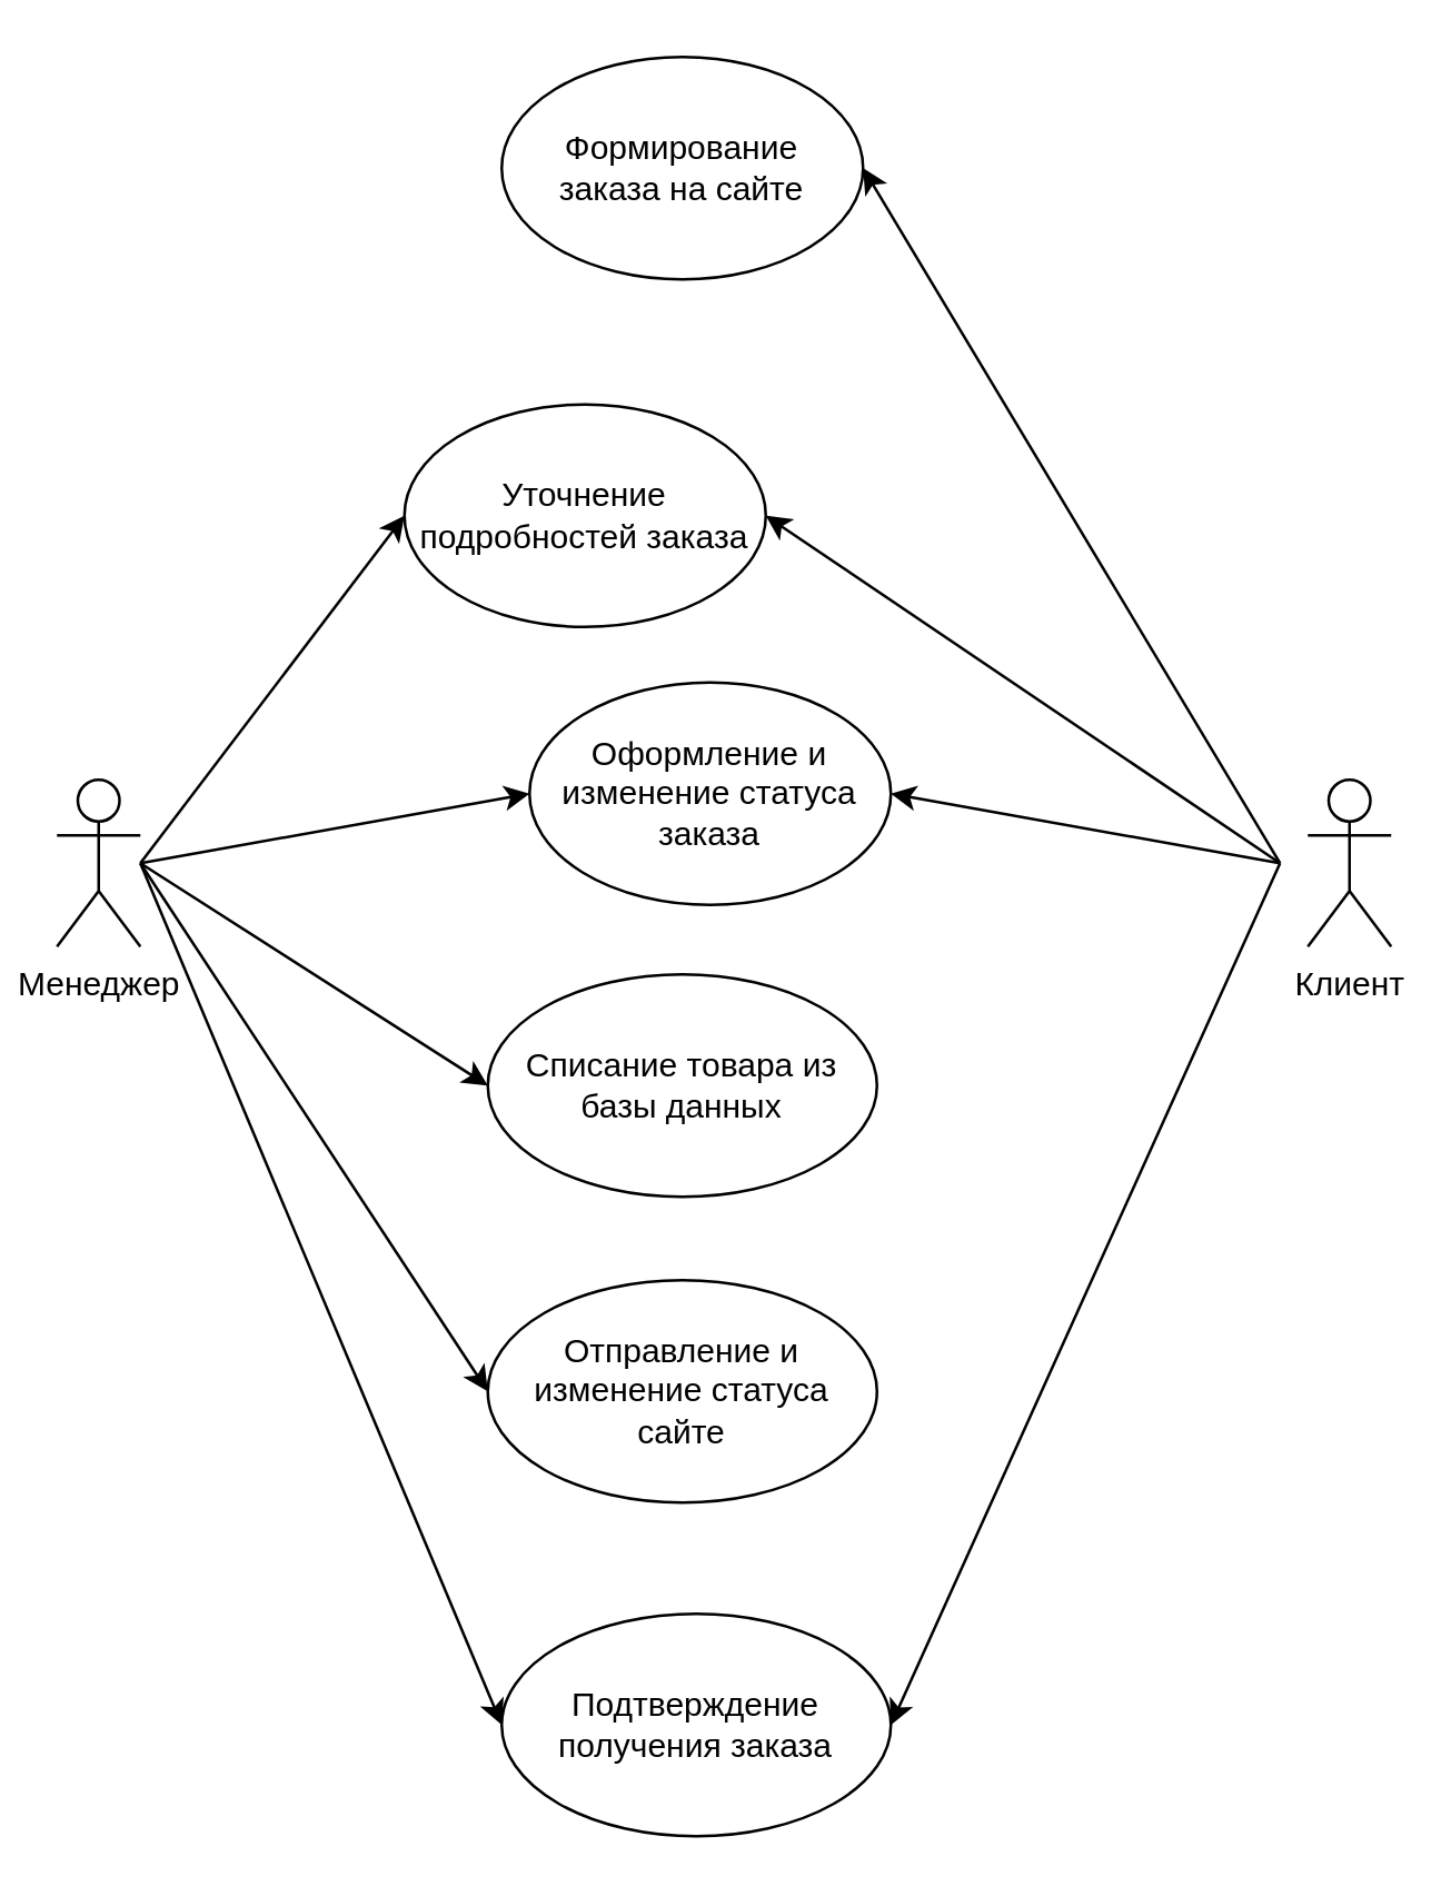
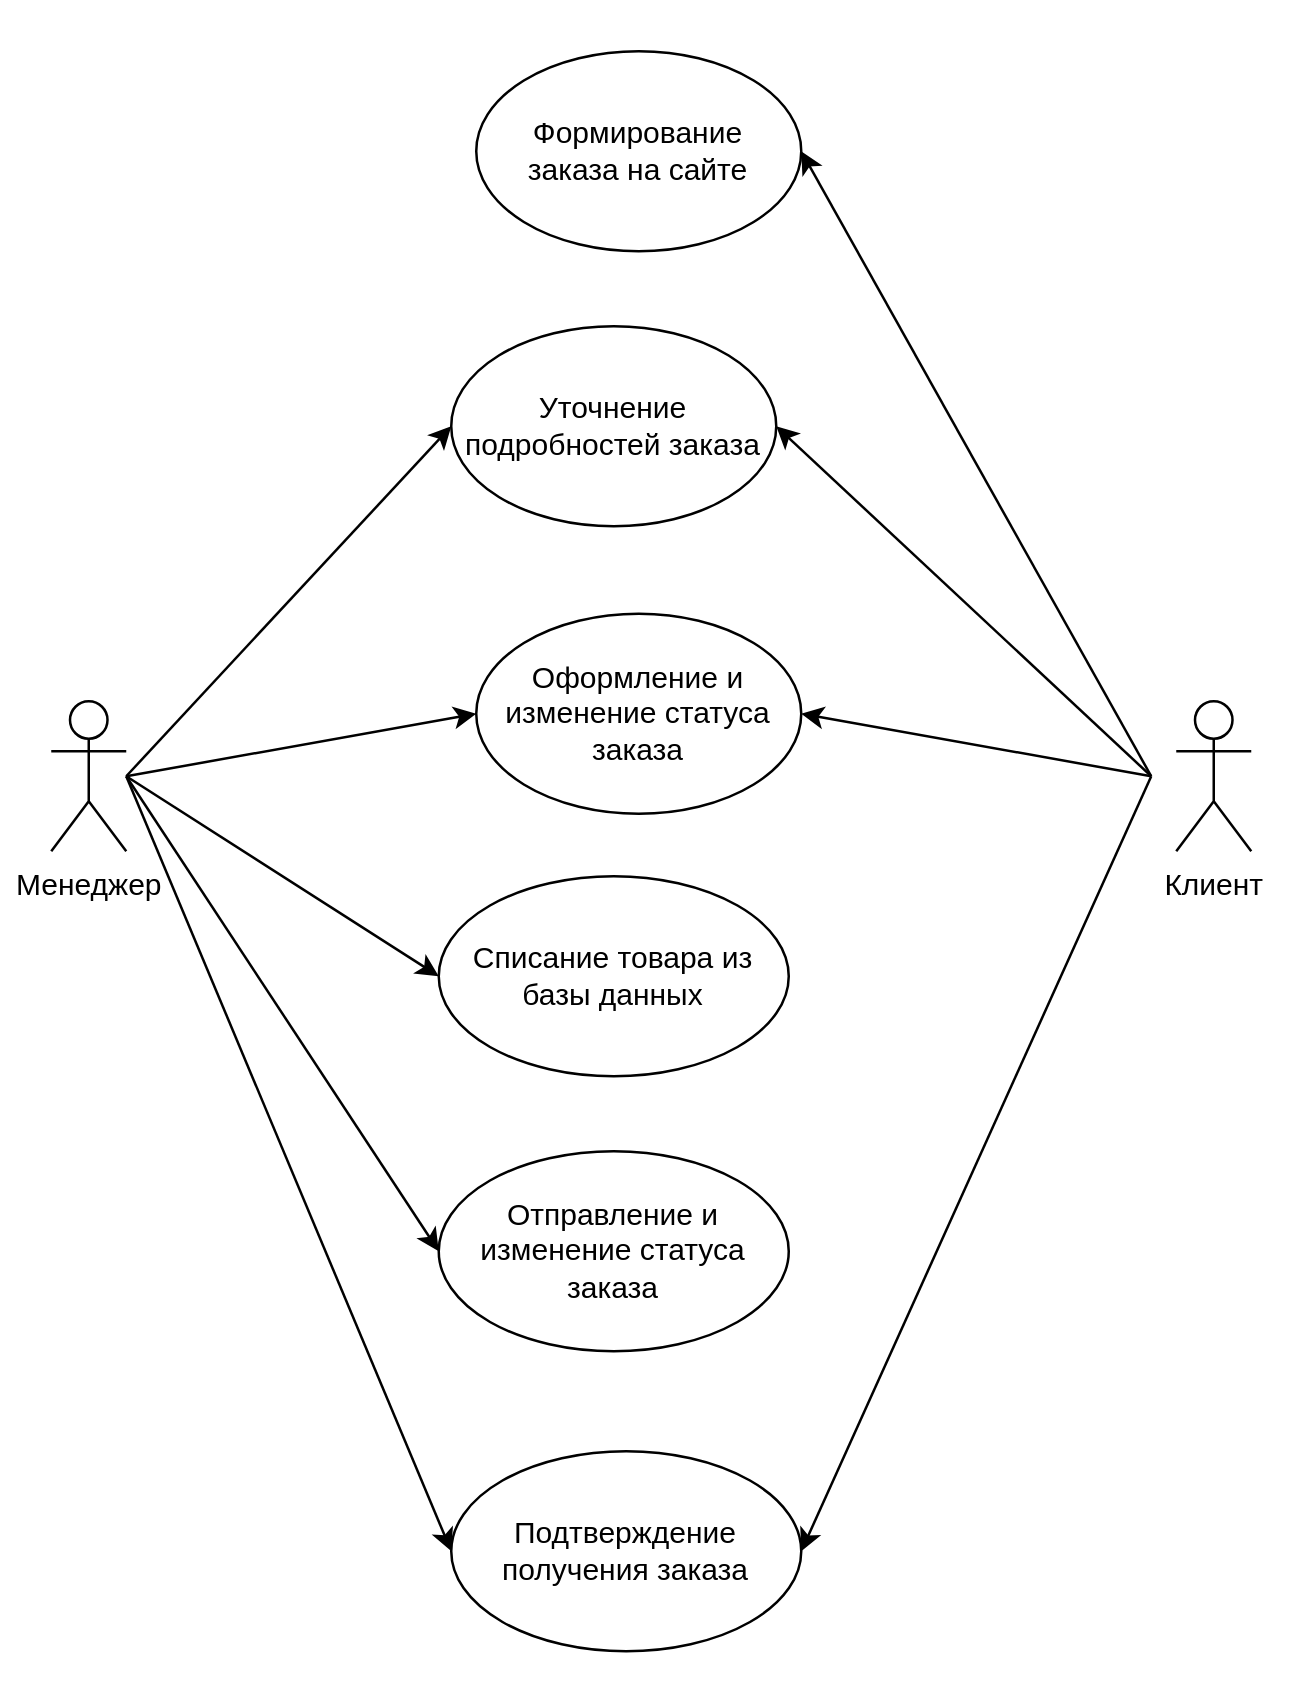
  <mxCell id="0" />
  <mxCell id="1" parent="0" />
  <mxCell id="2" value="Менеджер" style="shape=umlActor;verticalLabelPosition=bottom;verticalAlign=top;html=1;outlineConnect=0;" parent="1" vertex="1"><mxGeometry x="20" y="280" width="30" height="60" as="geometry" /></mxCell>
  <mxCell id="3" value="Клиент" style="shape=umlActor;verticalLabelPosition=bottom;verticalAlign=top;html=1;outlineConnect=0;" parent="1" vertex="1"><mxGeometry x="470" y="280" width="30" height="60" as="geometry" /></mxCell>
- <mxCell id="4" value="Формирование&lt;div&gt;заказа на сайте&lt;/div&gt;" style="ellipse;whiteSpace=wrap;html=1;" parent="1" vertex="1"><mxGeometry x="180" y="20" width="130" height="80" as="geometry" /></mxCell>
- <mxCell id="5" value="Уточнение подробностей заказа" style="ellipse;whiteSpace=wrap;html=1;" parent="1" vertex="1"><mxGeometry x="145" y="145" width="130" height="80" as="geometry" /></mxCell>
+ <mxCell id="4" value="Формирование&lt;div&gt;заказа на сайте&lt;/div&gt;" style="ellipse;whiteSpace=wrap;html=1;" parent="1" vertex="1"><mxGeometry x="190" y="20" width="130" height="80" as="geometry" /></mxCell>
+ <mxCell id="5" value="Уточнение подробностей заказа" style="ellipse;whiteSpace=wrap;html=1;" parent="1" vertex="1"><mxGeometry x="180" y="130" width="130" height="80" as="geometry" /></mxCell>
  <mxCell id="6" value="Оформление и изменение статуса заказа" style="ellipse;whiteSpace=wrap;html=1;" parent="1" vertex="1"><mxGeometry x="190" y="245" width="130" height="80" as="geometry" /></mxCell>
  <mxCell id="7" value="Списание товара из базы данных" style="ellipse;whiteSpace=wrap;html=1;" parent="1" vertex="1"><mxGeometry x="175" y="350" width="140" height="80" as="geometry" /></mxCell>
- <mxCell id="8" value="Отправление и изменение статуса сайте" style="ellipse;whiteSpace=wrap;html=1;" parent="1" vertex="1"><mxGeometry x="175" y="460" width="140" height="80" as="geometry" /></mxCell>
+ <mxCell id="8" value="Отправление и изменение статуса заказа" style="ellipse;whiteSpace=wrap;html=1;" parent="1" vertex="1"><mxGeometry x="175" y="460" width="140" height="80" as="geometry" /></mxCell>
  <mxCell id="9" value="Подтверждение получения заказа" style="ellipse;whiteSpace=wrap;html=1;" parent="1" vertex="1"><mxGeometry x="180" y="580" width="140" height="80" as="geometry" /></mxCell>
  <mxCell id="10" value="" style="endArrow=classic;html=1;rounded=0;entryX=1;entryY=0.5;entryDx=0;entryDy=0;" parent="1" target="4" edge="1"><mxGeometry width="50" height="50" relative="1" as="geometry"><mxPoint x="460" y="310" as="sourcePoint" /><mxPoint x="280" y="320" as="targetPoint" /></mxGeometry></mxCell>
  <mxCell id="11" value="" style="endArrow=classic;html=1;rounded=0;entryX=1;entryY=0.5;entryDx=0;entryDy=0;" parent="1" target="5" edge="1"><mxGeometry width="50" height="50" relative="1" as="geometry"><mxPoint x="460" y="310" as="sourcePoint" /><mxPoint x="320" y="70" as="targetPoint" /></mxGeometry></mxCell>
  <mxCell id="12" value="" style="endArrow=classic;html=1;rounded=0;entryX=0;entryY=0.5;entryDx=0;entryDy=0;" parent="1" target="6" edge="1"><mxGeometry width="50" height="50" relative="1" as="geometry"><mxPoint x="50" y="310" as="sourcePoint" /><mxPoint x="320" y="180" as="targetPoint" /></mxGeometry></mxCell>
  <mxCell id="13" value="" style="endArrow=classic;html=1;rounded=0;entryX=0;entryY=0.5;entryDx=0;entryDy=0;" parent="1" target="7" edge="1"><mxGeometry width="50" height="50" relative="1" as="geometry"><mxPoint x="50" y="310" as="sourcePoint" /><mxPoint x="190" y="290" as="targetPoint" /></mxGeometry></mxCell>
  <mxCell id="14" value="" style="endArrow=classic;html=1;rounded=0;entryX=0;entryY=0.5;entryDx=0;entryDy=0;" parent="1" target="8" edge="1"><mxGeometry width="50" height="50" relative="1" as="geometry"><mxPoint x="50" y="310" as="sourcePoint" /><mxPoint x="185" y="400" as="targetPoint" /></mxGeometry></mxCell>
  <mxCell id="15" value="" style="endArrow=classic;html=1;rounded=0;entryX=1;entryY=0.5;entryDx=0;entryDy=0;" parent="1" target="9" edge="1"><mxGeometry width="50" height="50" relative="1" as="geometry"><mxPoint x="460" y="310" as="sourcePoint" /><mxPoint x="320" y="180" as="targetPoint" /></mxGeometry></mxCell>
  <mxCell id="16" value="" style="endArrow=classic;html=1;rounded=0;entryX=0;entryY=0.5;entryDx=0;entryDy=0;" parent="1" target="5" edge="1"><mxGeometry width="50" height="50" relative="1" as="geometry"><mxPoint x="50" y="310" as="sourcePoint" /><mxPoint x="190" y="290" as="targetPoint" /></mxGeometry></mxCell>
  <mxCell id="17" value="" style="endArrow=classic;html=1;rounded=0;entryX=0;entryY=0.5;entryDx=0;entryDy=0;" parent="1" target="9" edge="1"><mxGeometry width="50" height="50" relative="1" as="geometry"><mxPoint x="50" y="310" as="sourcePoint" /><mxPoint x="185" y="510" as="targetPoint" /></mxGeometry></mxCell>
  <mxCell id="18" value="" style="endArrow=classic;html=1;rounded=0;entryX=1;entryY=0.5;entryDx=0;entryDy=0;" edge="1" parent="1" target="6"><mxGeometry width="50" height="50" relative="1" as="geometry"><mxPoint x="460" y="310" as="sourcePoint" /><mxPoint x="320" y="180" as="targetPoint" /></mxGeometry></mxCell>
